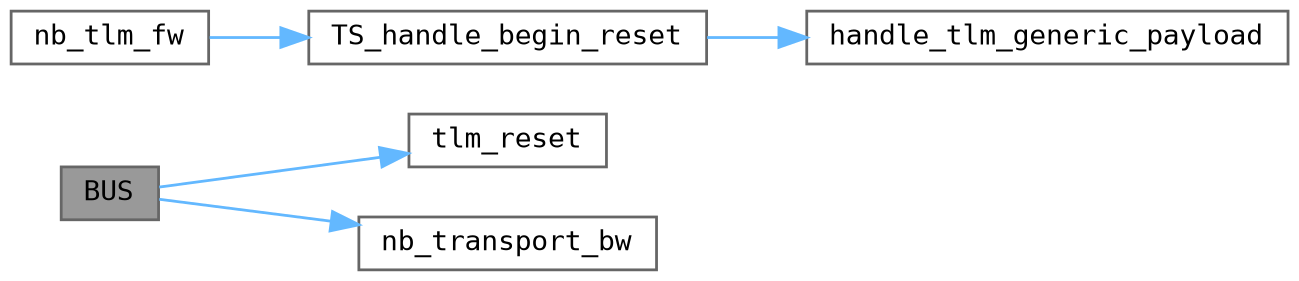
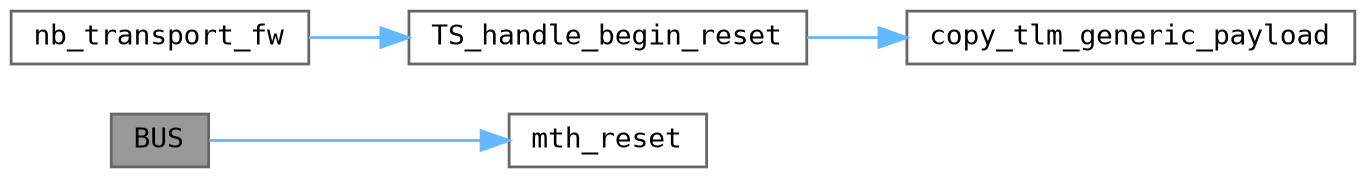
  digraph {
    fontname="DejaVu Sans Mono"
    rankdir=LR
    node [color=grey40 fillcolor=white fontname="DejaVu Sans Mono" fontsize=10 shape=box style=filled]
    edge [color=steelblue1 fontname="DejaVu Sans Mono" fontsize=10 labelfontname=Helvetica labelfontsize=10 style=solid]
    n1 [color=gray40 fillcolor=grey60 fontcolor=black height=0.2 label=BUS width=0.4]
-   n2 [height=0.2 label=tlm_reset width=0.4]
-   n3 [height=0.2 label=nb_transport_bw width=0.4]
-   n4 [height=0.2 label=nb_tlm_fw width=0.4]
+   n2 [height=0.2 label=mth_reset width=0.4]
+   n4 [height=0.2 label=nb_transport_fw width=0.4]
    n5 [height=0.2 label=TS_handle_begin_reset width=0.4]
-   n6 [height=0.2 label=handle_tlm_generic_payload width=0.4]
+   n6 [height=0.2 label=copy_tlm_generic_payload width=0.4]
    n1 -> n2
-   n1 -> n3
    n4 -> n5
    n5 -> n6
  }
